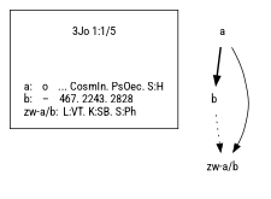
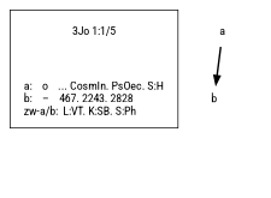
  digraph {
    fontname="Roboto Condensed"
    node [color=blue fontname="Roboto Condensed" shape=plaintext]
    edge [fontname="Roboto Condensed"]
    n1 [label="3Jo 1:1/5"]
    n2 [color=purple label="a:    ο    ... CosmIn. PsOec. S:H\lb:    –    467. 2243. 2828\lzw-a/b:  L:VT. K:SB. S:Ph\l"]
    n3 [label=a]
    n4 [color=teal label=b]
-   n5 [color=gray40 label="zw-a/b"]
    subgraph cluster_1 {
      n1
      n2
    }
    subgraph cluster_2 {
      style=invis
      n3
      n4
-     n5
    }
    n1 -> n2 [style=invis]
    n3 -> n4 [style=bold]
-   n3 -> n5 [style=solid]
-   n4 -> n5 [style=dotted]
  }
